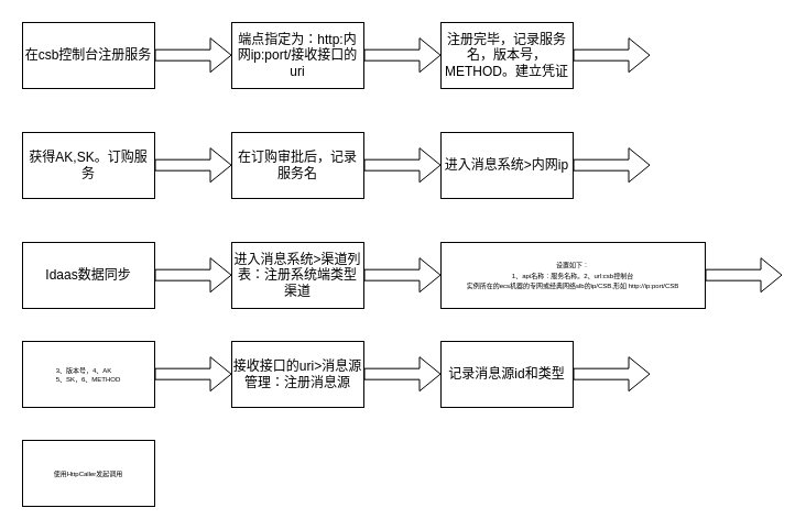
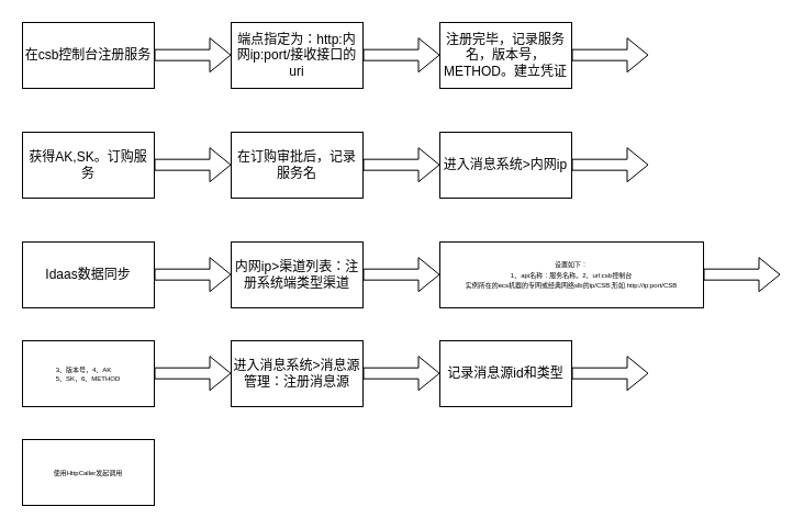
  <mxCell id="0" />
  <mxCell id="1" parent="0" />
  <mxCell id="2" value="在csb控制台注册服务" style="rounded=0;whiteSpace=wrap;html=1;" vertex="1" parent="1"><mxGeometry x="20" y="20" width="120" height="60" as="geometry" /></mxCell>
  <mxCell id="3" value="" style="shape=flexArrow;endArrow=classic;html=1;" edge="1" parent="1"><mxGeometry width="50" height="50" relative="1" as="geometry"><mxPoint x="140" y="49.66" as="sourcePoint" /><mxPoint x="210" y="49.66" as="targetPoint" /></mxGeometry></mxCell>
  <mxCell id="4" value="端点指定为：http:内网ip:port/接收接口的uri" style="rounded=0;whiteSpace=wrap;html=1;" vertex="1" parent="1"><mxGeometry x="210" y="20" width="120" height="60" as="geometry" /></mxCell>
  <mxCell id="5" value="" style="shape=flexArrow;endArrow=classic;html=1;" edge="1" parent="1"><mxGeometry width="50" height="50" relative="1" as="geometry"><mxPoint x="330" y="49.66" as="sourcePoint" /><mxPoint x="400" y="49.66" as="targetPoint" /></mxGeometry></mxCell>
  <mxCell id="6" value="注册完毕，记录服务名，版本号，METHOD。建立凭证" style="rounded=0;whiteSpace=wrap;html=1;" vertex="1" parent="1"><mxGeometry x="400" y="20" width="120" height="60" as="geometry" /></mxCell>
  <mxCell id="7" value="" style="shape=flexArrow;endArrow=classic;html=1;" edge="1" parent="1"><mxGeometry width="50" height="50" relative="1" as="geometry"><mxPoint x="520" y="49.66" as="sourcePoint" /><mxPoint x="590" y="49.66" as="targetPoint" /></mxGeometry></mxCell>
  <mxCell id="8" value="获得AK,SK。订购服务" style="rounded=0;whiteSpace=wrap;html=1;" vertex="1" parent="1"><mxGeometry x="20" y="120" width="120" height="60" as="geometry" /></mxCell>
  <mxCell id="9" value="" style="shape=flexArrow;endArrow=classic;html=1;" edge="1" parent="1"><mxGeometry width="50" height="50" relative="1" as="geometry"><mxPoint x="140" y="149.66" as="sourcePoint" /><mxPoint x="210" y="149.66" as="targetPoint" /></mxGeometry></mxCell>
  <mxCell id="10" value="在订购审批后，记录服务名" style="rounded=0;whiteSpace=wrap;html=1;" vertex="1" parent="1"><mxGeometry x="210" y="120" width="120" height="60" as="geometry" /></mxCell>
  <mxCell id="11" value="" style="shape=flexArrow;endArrow=classic;html=1;" edge="1" parent="1"><mxGeometry width="50" height="50" relative="1" as="geometry"><mxPoint x="330" y="149.66" as="sourcePoint" /><mxPoint x="400" y="149.66" as="targetPoint" /></mxGeometry></mxCell>
  <mxCell id="12" value="进入消息系统&amp;gt;内网ip" style="rounded=0;whiteSpace=wrap;html=1;" vertex="1" parent="1"><mxGeometry x="400" y="120" width="120" height="60" as="geometry" /></mxCell>
  <mxCell id="13" value="" style="shape=flexArrow;endArrow=classic;html=1;" edge="1" parent="1"><mxGeometry width="50" height="50" relative="1" as="geometry"><mxPoint x="520" y="149.66" as="sourcePoint" /><mxPoint x="590" y="149.66" as="targetPoint" /></mxGeometry></mxCell>
  <mxCell id="14" value="Idaas数据同步" style="rounded=0;whiteSpace=wrap;html=1;" vertex="1" parent="1"><mxGeometry x="20" y="220" width="120" height="60" as="geometry" /></mxCell>
  <mxCell id="15" value="" style="shape=flexArrow;endArrow=classic;html=1;" edge="1" parent="1"><mxGeometry width="50" height="50" relative="1" as="geometry"><mxPoint x="140" y="249.66" as="sourcePoint" /><mxPoint x="210" y="249.66" as="targetPoint" /></mxGeometry></mxCell>
- <mxCell id="16" value="进入消息系统&amp;gt;渠道列表：注册系统端类型渠道" style="rounded=0;whiteSpace=wrap;html=1;" vertex="1" parent="1"><mxGeometry x="210" y="220" width="120" height="60" as="geometry" /></mxCell>
+ <mxCell id="16" value="内网ip&amp;gt;渠道列表：注册系统端类型渠道" style="rounded=0;whiteSpace=wrap;html=1;" vertex="1" parent="1"><mxGeometry x="210" y="220" width="120" height="60" as="geometry" /></mxCell>
  <mxCell id="17" value="" style="shape=flexArrow;endArrow=classic;html=1;" edge="1" parent="1"><mxGeometry width="50" height="50" relative="1" as="geometry"><mxPoint x="330" y="249.66" as="sourcePoint" /><mxPoint x="400" y="249.66" as="targetPoint" /></mxGeometry></mxCell>
  <mxCell id="18" value="&lt;font style=&quot;font-size: 6px&quot;&gt;设置如下：&lt;br&gt;1、api名称：服务名称。2、url:csb控制台&lt;br&gt;实例所在的ecs机器的专网或经典网络slb的ip/CSB,形如 http://ip:port/CSB&lt;br&gt;&lt;/font&gt;" style="rounded=0;whiteSpace=wrap;html=1;fontSize=8;" vertex="1" parent="1"><mxGeometry x="400" y="220" width="240" height="60" as="geometry" /></mxCell>
  <mxCell id="19" value="&lt;div style=&quot;text-align: left&quot;&gt;&lt;span style=&quot;font-size: 6px&quot;&gt;3、版本号，4、AK&lt;/span&gt;&lt;/div&gt;&lt;font style=&quot;font-size: 6px&quot;&gt;&lt;div style=&quot;text-align: left&quot;&gt;&lt;span&gt;5、SK，6、METHOD&lt;/span&gt;&lt;/div&gt;&lt;/font&gt;" style="rounded=0;whiteSpace=wrap;html=1;fontSize=8;" vertex="1" parent="1"><mxGeometry x="20" y="310" width="120" height="60" as="geometry" /></mxCell>
  <mxCell id="20" value="" style="shape=flexArrow;endArrow=classic;html=1;" edge="1" parent="1"><mxGeometry width="50" height="50" relative="1" as="geometry"><mxPoint x="640" y="249.66" as="sourcePoint" /><mxPoint x="710" y="249.66" as="targetPoint" /></mxGeometry></mxCell>
  <mxCell id="21" value="" style="shape=flexArrow;endArrow=classic;html=1;" edge="1" parent="1"><mxGeometry width="50" height="50" relative="1" as="geometry"><mxPoint x="140" y="339.66" as="sourcePoint" /><mxPoint x="210" y="339.66" as="targetPoint" /></mxGeometry></mxCell>
- <mxCell id="22" value="接收接口的uri&amp;gt;消息源管理：注册消息源" style="rounded=0;whiteSpace=wrap;html=1;" vertex="1" parent="1"><mxGeometry x="210" y="310" width="120" height="60" as="geometry" /></mxCell>
+ <mxCell id="22" value="进入消息系统&amp;gt;消息源管理：注册消息源" style="rounded=0;whiteSpace=wrap;html=1;" vertex="1" parent="1"><mxGeometry x="210" y="310" width="120" height="60" as="geometry" /></mxCell>
  <mxCell id="23" value="" style="shape=flexArrow;endArrow=classic;html=1;" edge="1" parent="1"><mxGeometry width="50" height="50" relative="1" as="geometry"><mxPoint x="330" y="339.66" as="sourcePoint" /><mxPoint x="400" y="339.66" as="targetPoint" /></mxGeometry></mxCell>
  <mxCell id="24" value="记录消息源id和类型" style="rounded=0;whiteSpace=wrap;html=1;" vertex="1" parent="1"><mxGeometry x="400" y="310" width="120" height="60" as="geometry" /></mxCell>
  <mxCell id="25" value="" style="shape=flexArrow;endArrow=classic;html=1;" edge="1" parent="1"><mxGeometry width="50" height="50" relative="1" as="geometry"><mxPoint x="520" y="339.66" as="sourcePoint" /><mxPoint x="590" y="339.66" as="targetPoint" /></mxGeometry></mxCell>
  <mxCell id="26" value="&lt;div style=&quot;text-align: left&quot;&gt;&lt;span style=&quot;font-size: 6px&quot;&gt;使用HttpCaller发起调用&lt;/span&gt;&lt;/div&gt;" style="rounded=0;whiteSpace=wrap;html=1;fontSize=8;" vertex="1" parent="1"><mxGeometry x="20" y="400" width="120" height="60" as="geometry" /></mxCell>
